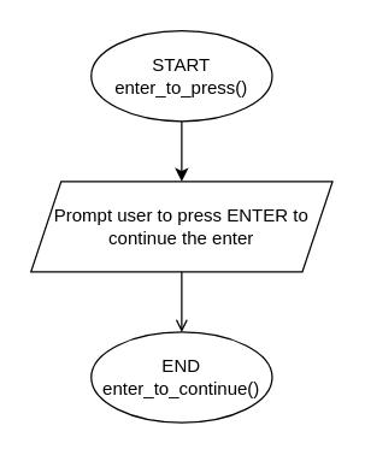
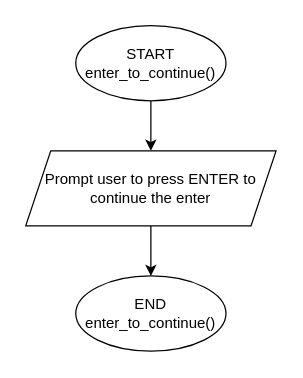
  <mxCell id="0" />
  <mxCell id="1" parent="0" />
  <mxCell id="2" value="" style="edgeStyle=orthogonalEdgeStyle;rounded=0;orthogonalLoop=1;jettySize=auto;html=1;" edge="1" parent="1" source="3" target="5"><mxGeometry relative="1" as="geometry" /></mxCell>
- <mxCell id="3" value="START&lt;br&gt;enter_to_press()" style="ellipse;whiteSpace=wrap;html=1;" vertex="1" parent="1"><mxGeometry x="60" width="120" height="60" as="geometry" y="20" /></mxCell>
- <mxCell id="4" value="" style="edgeStyle=orthogonalEdgeStyle;rounded=0;orthogonalLoop=1;jettySize=auto;html=1;endArrow=open;" edge="1" parent="1" source="5" target="6"><mxGeometry relative="1" as="geometry" /></mxCell>
+ <mxCell id="3" value="START&lt;br&gt;enter_to_continue()" style="ellipse;whiteSpace=wrap;html=1;" vertex="1" parent="1"><mxGeometry x="60" width="120" height="60" as="geometry" y="20" /></mxCell>
+ <mxCell id="4" value="" style="edgeStyle=orthogonalEdgeStyle;rounded=0;orthogonalLoop=1;jettySize=auto;html=1;" edge="1" parent="1" source="5" target="6"><mxGeometry relative="1" as="geometry" /></mxCell>
  <mxCell id="5" value="Prompt user to press ENTER to continue the enter" style="shape=parallelogram;perimeter=parallelogramPerimeter;whiteSpace=wrap;html=1;fixedSize=1;" vertex="1" parent="1"><mxGeometry x="20" y="120" width="200" height="60" as="geometry" /></mxCell>
  <mxCell id="6" value="END&lt;br&gt;enter_to_continue()" style="ellipse;whiteSpace=wrap;html=1;" vertex="1" parent="1"><mxGeometry x="60" y="220" width="120" height="60" as="geometry" /></mxCell>
